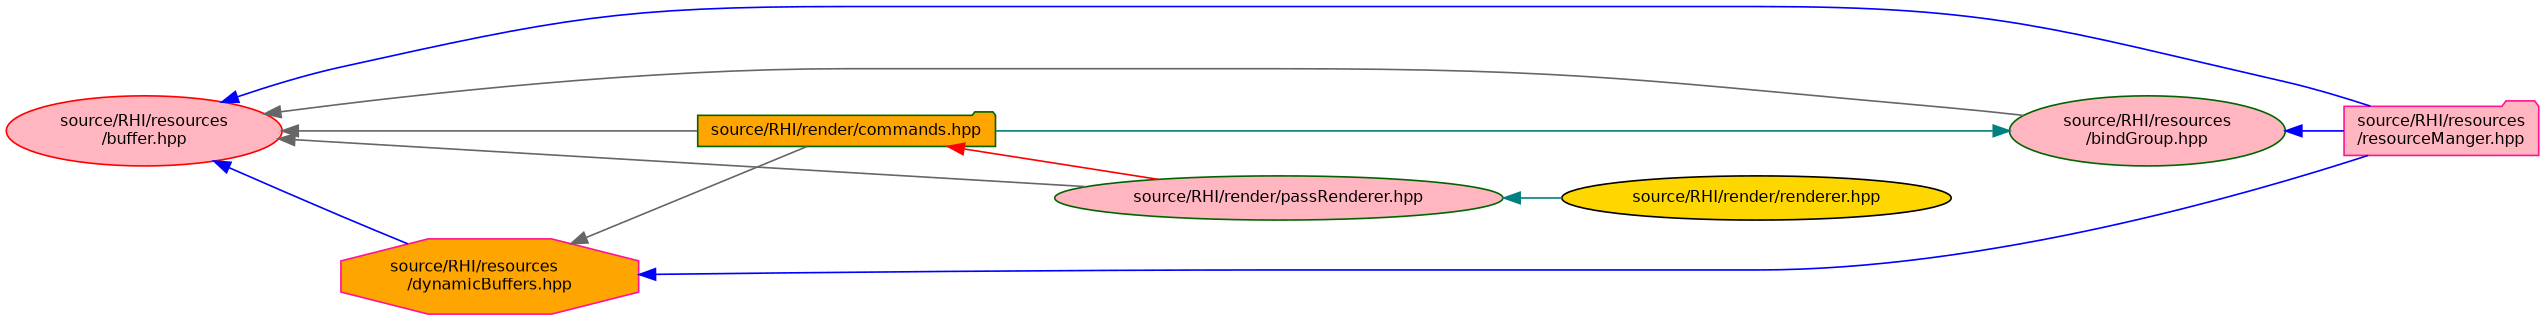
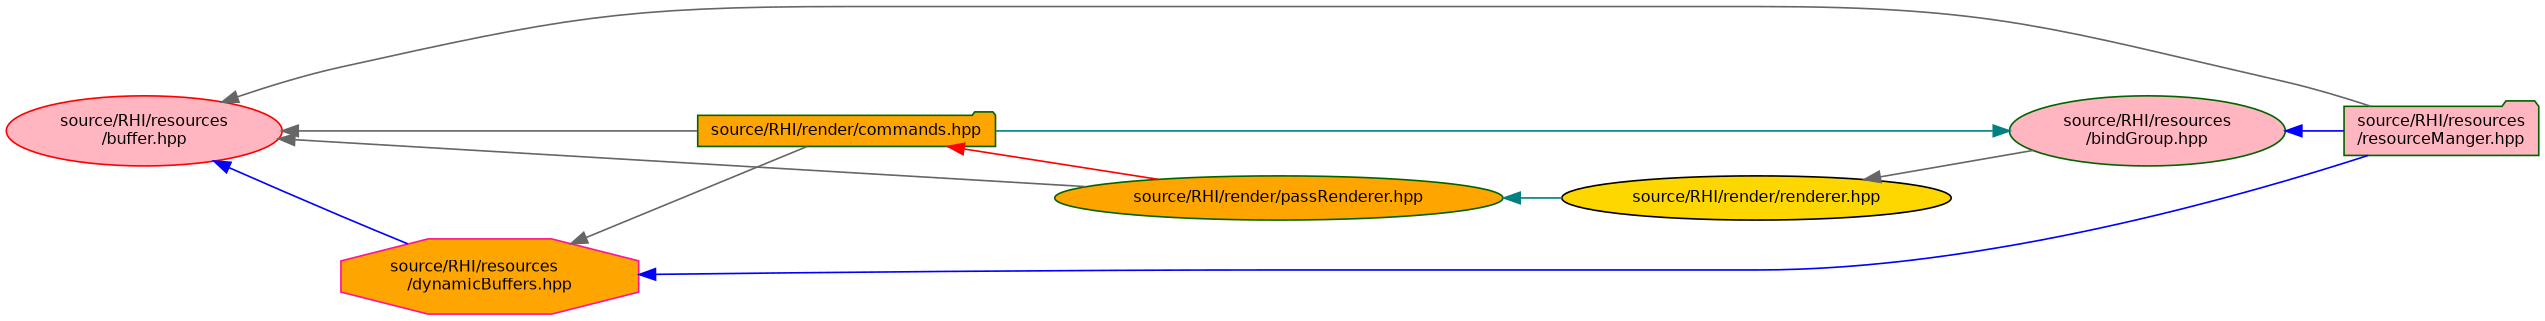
  digraph {
    rankdir=LR
    node [color=darkgreen fillcolor=lightpink fontname=Helvetica fontsize=10 shape=ellipse style=filled]
    edge [color=gray40 dir=back fontname=Helvetica fontsize=10 labelfontname=Helvetica labelfontsize=10 style=solid]
    n1 [color=red fontcolor=black height=0.2 label="source/RHI/resources\l/buffer.hpp" width=0.4]
    n2 [fillcolor=orange height=0.2 label="source/RHI/render/commands.hpp" shape=folder width=0.4]
-   n3 [height=0.2 label="source/RHI/render/passRenderer.hpp" width=0.4]
+   n3 [fillcolor=orange height=0.2 label="source/RHI/render/passRenderer.hpp" width=0.4]
    n4 [height=0.2 label="source/RHI/resources\l/bindGroup.hpp" width=0.4]
-   n5 [color=deeppink height=0.2 label="source/RHI/resources\l/resourceManger.hpp" shape=folder width=0.4]
+   n5 [height=0.2 label="source/RHI/resources\l/resourceManger.hpp" shape=folder width=0.4]
    n6 [color=deeppink fillcolor=orange height=0.2 label="source/RHI/resources\l/dynamicBuffers.hpp" shape=octagon width=0.4]
    n7 [color=black fillcolor=gold height=0.2 label="source/RHI/render/renderer.hpp" width=0.4]
    n1 -> n2
    n1 -> n3
-   n1 -> n4
-   n1 -> n5 [color=blue]
+   n7 -> n4
+   n1 -> n5
    n1 -> n6 [color=blue]
    n2 -> n3 [color=red]
    n3 -> n7 [color=teal]
    n4 -> n2 [color=teal]
    n4 -> n5 [color=blue]
    n6 -> n2
    n6 -> n5 [color=blue]
  }
